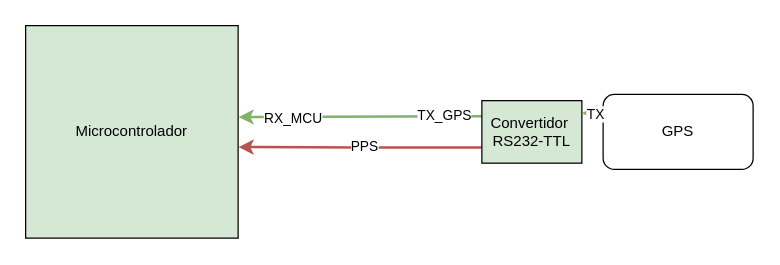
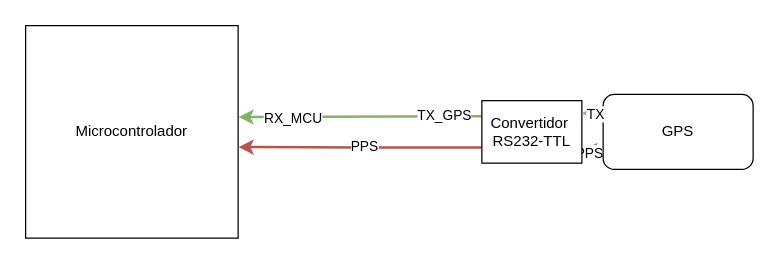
  <mxCell id="0" />
  <mxCell id="1" parent="0" />
- <mxCell id="2" value="Microcontrolador" style="rounded=0;whiteSpace=wrap;html=1;fillColor=#d5e8d4;" vertex="1" parent="1"><mxGeometry x="20" y="20" width="170" height="170" as="geometry" /></mxCell>
+ <mxCell id="2" value="Microcontrolador" style="rounded=0;whiteSpace=wrap;html=1;" vertex="1" parent="1"><mxGeometry x="20" y="20" width="170" height="170" as="geometry" /></mxCell>
+ <mxCell id="3" style="edgeStyle=orthogonalEdgeStyle;rounded=0;orthogonalLoop=1;jettySize=auto;html=1;exitX=0;exitY=0.75;exitDx=0;exitDy=0;entryX=1.001;entryY=0.798;entryDx=0;entryDy=0;entryPerimeter=0;fillColor=#f8cecc;strokeColor=#b85450;strokeWidth=2;" edge="1" parent="1" source="5" target="11"><mxGeometry relative="1" as="geometry" /></mxCell>
+ <mxCell id="4" value="PPS" style="edgeLabel;html=1;align=center;verticalAlign=middle;resizable=0;points=[];" vertex="1" connectable="0" parent="3"><mxGeometry x="-0.529" y="1" relative="1" as="geometry"><mxPoint x="-7" as="offset" /></mxGeometry></mxCell>
  <mxCell id="5" value="GPS" style="rounded=1;whiteSpace=wrap;html=1;" vertex="1" parent="1"><mxGeometry x="482" y="75.03" width="120" height="60" as="geometry" /></mxCell>
  <mxCell id="6" style="edgeStyle=orthogonalEdgeStyle;rounded=0;orthogonalLoop=1;jettySize=auto;html=1;fillColor=#d5e8d4;strokeColor=#82b366;strokeWidth=2;exitX=0;exitY=0.25;exitDx=0;exitDy=0;entryX=1.002;entryY=0.201;entryDx=0;entryDy=0;entryPerimeter=0;" edge="1" parent="1" source="11"><mxGeometry relative="1" as="geometry"><mxPoint x="415" y="96.03" as="sourcePoint" /><mxPoint x="190.34" y="93.17" as="targetPoint" /><Array as="points"><mxPoint x="375" y="92.03" /></Array></mxGeometry></mxCell>
  <mxCell id="7" value="TX_GPS" style="edgeLabel;html=1;align=center;verticalAlign=middle;resizable=0;points=[];" vertex="1" connectable="0" parent="6"><mxGeometry x="-0.188" relative="1" as="geometry"><mxPoint x="48" y="-1" as="offset" /></mxGeometry></mxCell>
  <mxCell id="8" value="RX_MCU" style="edgeLabel;html=1;align=center;verticalAlign=middle;resizable=0;points=[];" vertex="1" connectable="0" parent="6"><mxGeometry x="0.637" y="2" relative="1" as="geometry"><mxPoint x="7" y="-2" as="offset" /></mxGeometry></mxCell>
  <mxCell id="9" style="edgeStyle=orthogonalEdgeStyle;rounded=0;orthogonalLoop=1;jettySize=auto;html=1;entryX=1.002;entryY=0.342;entryDx=0;entryDy=0;entryPerimeter=0;fillColor=#f8cecc;strokeColor=#b85450;strokeWidth=2;exitX=0;exitY=0.75;exitDx=0;exitDy=0;" edge="1" parent="1" source="11"><mxGeometry relative="1" as="geometry"><mxPoint x="415" y="112.03" as="sourcePoint" /><Array as="points"><mxPoint x="288" y="117.03" /></Array><mxPoint x="190.34" y="117.14" as="targetPoint" /></mxGeometry></mxCell>
  <mxCell id="10" value="PPS" style="edgeLabel;html=1;align=center;verticalAlign=middle;resizable=0;points=[];" vertex="1" connectable="0" parent="9"><mxGeometry x="-0.02" y="-1" relative="1" as="geometry"><mxPoint as="offset" /></mxGeometry></mxCell>
- <mxCell id="11" value="Convertidor&amp;nbsp;&lt;div&gt;RS232-TTL&lt;/div&gt;" style="rounded=0;whiteSpace=wrap;html=1;fillColor=#d5e8d4;" vertex="1" parent="1"><mxGeometry x="385" y="80.03" width="80" height="50" as="geometry" /></mxCell>
+ <mxCell id="11" value="Convertidor&amp;nbsp;&lt;div&gt;RS232-TTL&lt;/div&gt;" style="rounded=0;whiteSpace=wrap;html=1;" vertex="1" parent="1"><mxGeometry x="385" y="80.03" width="80" height="50" as="geometry" /></mxCell>
  <mxCell id="12" style="edgeStyle=orthogonalEdgeStyle;rounded=0;orthogonalLoop=1;jettySize=auto;html=1;exitX=0;exitY=0.25;exitDx=0;exitDy=0;strokeWidth=2;fillColor=#d5e8d4;strokeColor=#82b366;" edge="1" parent="1" source="5"><mxGeometry relative="1" as="geometry"><mxPoint x="465" y="90.03" as="targetPoint" /></mxGeometry></mxCell>
  <mxCell id="13" value="TX" style="edgeLabel;html=1;align=center;verticalAlign=middle;resizable=0;points=[];" vertex="1" connectable="0" parent="12"><mxGeometry x="-0.129" relative="1" as="geometry"><mxPoint as="offset" /></mxGeometry></mxCell>
